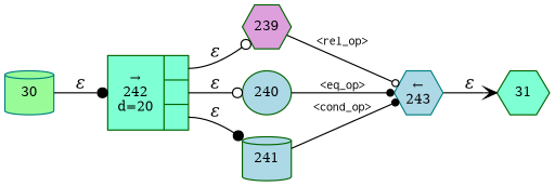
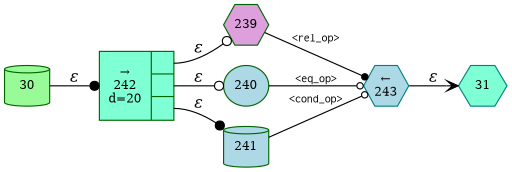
  digraph {
    rankdir=LR
    node [color=darkgreen fillcolor=lightblue fixedsize=true fontsize=11 shape=hexagon style=filled peripheries=1]
    edge [arrowhead=odot fontname="Times-Italic"]
-   n1 [fillcolor=aquamarine label=31 width=.6 peripheries=""]
+   n1 [color=teal fillcolor=aquamarine label=31 width=.6 peripheries=""]
    n2 [label=240 shape=ellipse width=.55]
    n3 [color=teal label="&larr;\n243" width=.55]
    n4 [label=241 shape=cylinder width=.55]
    n5 [fillcolor=aquamarine fixedsize=false label="{&rarr;\n242\nd=20|{<p0>|<p1>|<p2>}}" shape=record]
    n6 [fillcolor=plum label=239 width=.55]
-   n7 [color=teal fillcolor=palegreen label=30 shape=cylinder width=.55]
-   n2 -> n3 [arrowhead=dot arrowsize=.7 fontname=Courier fontsize=11 label="<eq_op>"]
+   n7 [fillcolor=palegreen label=30 shape=cylinder width=.55]
+   n2 -> n3 [arrowsize=.7 fontname=Courier fontsize=11 label="<eq_op>"]
    n3 -> n1 [arrowhead=vee label="&epsilon;"]
-   n4 -> n3 [arrowhead=dot arrowsize=.7 fontname=Courier fontsize=11 label="<cond_op>"]
+   n4 -> n3 [arrowsize=.7 fontname=Courier fontsize=11 label="<cond_op>"]
    n5 -> n2 [label="&epsilon;" tailport=p1]
    n5 -> n4 [arrowhead=dot label="&epsilon;" tailport=p2]
    n5 -> n6 [label="&epsilon;" tailport=p0]
-   n6 -> n3 [arrowsize=.7 fontname=Courier fontsize=11 label="<rel_op>"]
+   n6 -> n3 [arrowhead=dot arrowsize=.7 fontname=Courier fontsize=11 label="<rel_op>"]
    n7 -> n5 [arrowhead=dot label="&epsilon;"]
  }
